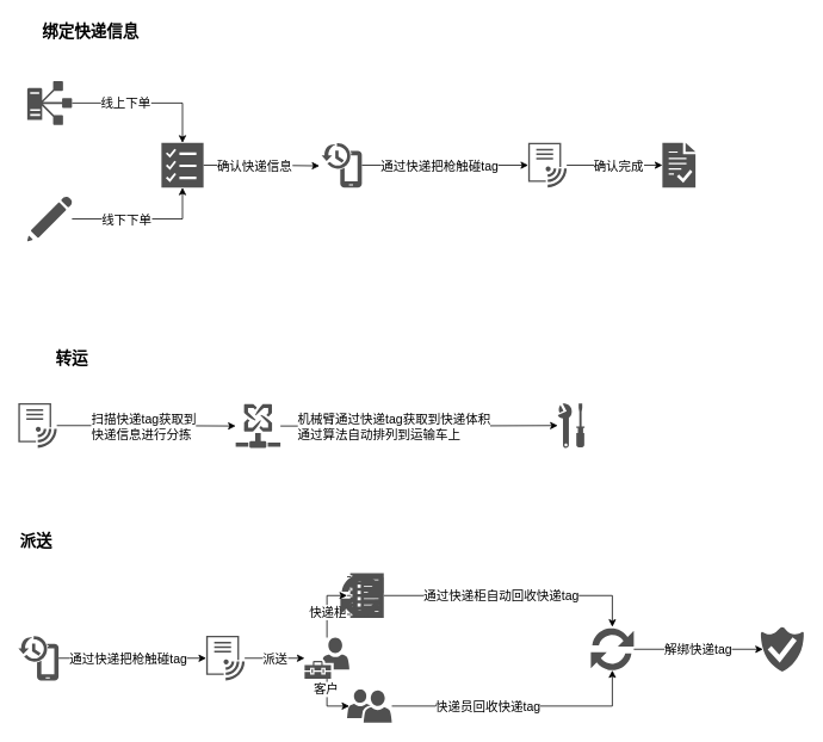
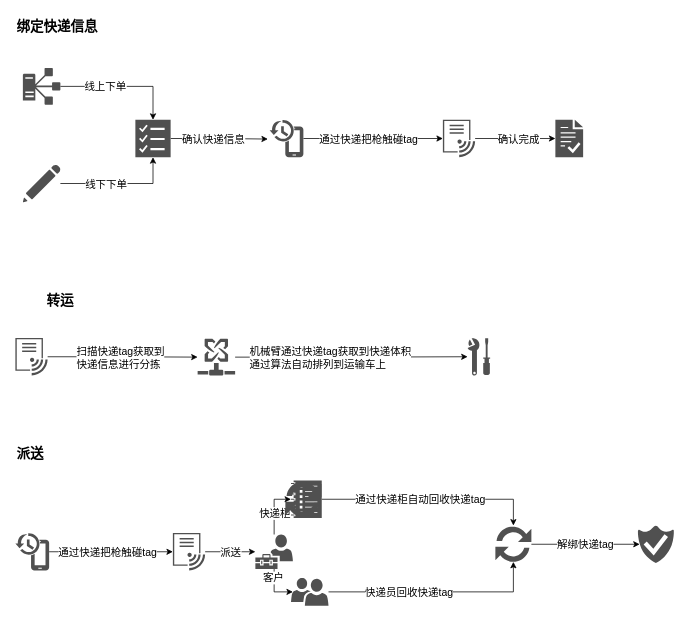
  <mxCell id="0" />
  <mxCell id="1" parent="0" />
- <mxCell id="2" value="&lt;b&gt;&lt;font style=&quot;font-size: 18px;&quot;&gt;绑定快递信息&lt;/font&gt;&lt;/b&gt;" style="text;html=1;strokeColor=none;fillColor=none;align=left;verticalAlign=middle;whiteSpace=wrap;rounded=0;" vertex="1" parent="1"><mxGeometry x="45" y="20" width="110" height="30" as="geometry" /></mxCell>
+ <mxCell id="2" value="&lt;b&gt;&lt;font style=&quot;font-size: 18px;&quot;&gt;绑定快递信息&lt;/font&gt;&lt;/b&gt;" style="text;html=1;strokeColor=none;fillColor=none;align=left;verticalAlign=middle;whiteSpace=wrap;rounded=0;" vertex="1" parent="1"><mxGeometry x="20" y="20" width="110" height="30" as="geometry" /></mxCell>
  <mxCell id="3" value="" style="sketch=0;pointerEvents=1;shadow=0;dashed=0;html=1;strokeColor=none;labelPosition=center;verticalLabelPosition=bottom;verticalAlign=top;align=center;fillColor=#505050;shape=mxgraph.mscae.intune.terms_and_conditions;fontSize=14;" vertex="1" parent="1"><mxGeometry x="740" y="159" width="37" height="50" as="geometry" /></mxCell>
  <mxCell id="4" style="edgeStyle=orthogonalEdgeStyle;rounded=0;orthogonalLoop=1;jettySize=auto;html=1;entryX=-0.052;entryY=0.515;entryDx=0;entryDy=0;entryPerimeter=0;fontSize=14;" edge="1" parent="1" source="6" target="12"><mxGeometry relative="1" as="geometry" /></mxCell>
  <mxCell id="5" value="确认快递信息" style="edgeLabel;html=1;align=center;verticalAlign=middle;resizable=0;points=[];fontSize=14;" vertex="1" connectable="0" parent="4"><mxGeometry x="-0.139" y="2" relative="1" as="geometry"><mxPoint y="2" as="offset" /></mxGeometry></mxCell>
  <mxCell id="6" value="" style="sketch=0;pointerEvents=1;shadow=0;dashed=0;html=1;strokeColor=none;labelPosition=center;verticalLabelPosition=bottom;verticalAlign=top;align=center;fillColor=#505050;shape=mxgraph.mscae.oms.assessments;fontSize=14;" vertex="1" parent="1"><mxGeometry x="180" y="159" width="47" height="50" as="geometry" /></mxCell>
  <mxCell id="7" style="edgeStyle=orthogonalEdgeStyle;rounded=0;orthogonalLoop=1;jettySize=auto;html=1;entryX=0.5;entryY=0;entryDx=0;entryDy=0;entryPerimeter=0;fontSize=14;" edge="1" parent="1" source="9" target="6"><mxGeometry relative="1" as="geometry" /></mxCell>
  <mxCell id="8" value="线上下单" style="edgeLabel;html=1;align=center;verticalAlign=middle;resizable=0;points=[];fontSize=14;" vertex="1" connectable="0" parent="7"><mxGeometry x="-0.297" y="-1" relative="1" as="geometry"><mxPoint y="-1" as="offset" /></mxGeometry></mxCell>
  <mxCell id="9" value="" style="sketch=0;pointerEvents=1;shadow=0;dashed=0;html=1;strokeColor=none;labelPosition=center;verticalLabelPosition=bottom;verticalAlign=top;align=center;fillColor=#505050;shape=mxgraph.mscae.oms.dependency_monitor;fontSize=14;" vertex="1" parent="1"><mxGeometry x="30" y="90" width="50" height="49" as="geometry" /></mxCell>
  <mxCell id="10" style="edgeStyle=orthogonalEdgeStyle;rounded=0;orthogonalLoop=1;jettySize=auto;html=1;entryX=0;entryY=0.5;entryDx=0;entryDy=0;entryPerimeter=0;fontSize=14;" edge="1" parent="1" source="12" target="15"><mxGeometry relative="1" as="geometry" /></mxCell>
  <mxCell id="11" value="通过快递把枪触碰tag" style="edgeLabel;html=1;align=center;verticalAlign=middle;resizable=0;points=[];fontSize=14;" vertex="1" connectable="0" parent="10"><mxGeometry x="-0.162" y="-1" relative="1" as="geometry"><mxPoint x="8" y="-1" as="offset" /></mxGeometry></mxCell>
  <mxCell id="12" value="" style="sketch=0;pointerEvents=1;shadow=0;dashed=0;html=1;strokeColor=none;labelPosition=center;verticalLabelPosition=bottom;verticalAlign=top;align=center;fillColor=#505050;shape=mxgraph.mscae.intune.device_history;fontSize=14;" vertex="1" parent="1"><mxGeometry x="359" y="159" width="45" height="50" as="geometry" /></mxCell>
  <mxCell id="13" style="edgeStyle=orthogonalEdgeStyle;rounded=0;orthogonalLoop=1;jettySize=auto;html=1;entryX=0;entryY=0.5;entryDx=0;entryDy=0;entryPerimeter=0;fontSize=14;" edge="1" parent="1" source="15" target="3"><mxGeometry relative="1" as="geometry" /></mxCell>
  <mxCell id="14" value="确认完成" style="edgeLabel;html=1;align=center;verticalAlign=middle;resizable=0;points=[];fontSize=14;" vertex="1" connectable="0" parent="13"><mxGeometry x="0.236" y="1" relative="1" as="geometry"><mxPoint x="-9" y="1" as="offset" /></mxGeometry></mxCell>
  <mxCell id="15" value="" style="sketch=0;pointerEvents=1;shadow=0;dashed=0;html=1;strokeColor=none;labelPosition=center;verticalLabelPosition=bottom;verticalAlign=top;align=center;fillColor=#505050;shape=mxgraph.mscae.intune.intune_wifi_profiles;fontSize=14;" vertex="1" parent="1"><mxGeometry x="590" y="159" width="43" height="50" as="geometry" /></mxCell>
  <mxCell id="16" style="edgeStyle=orthogonalEdgeStyle;rounded=0;orthogonalLoop=1;jettySize=auto;html=1;entryX=0.5;entryY=1;entryDx=0;entryDy=0;entryPerimeter=0;fontSize=14;" edge="1" parent="1" source="18" target="6"><mxGeometry relative="1" as="geometry" /></mxCell>
  <mxCell id="17" value="线下下单" style="edgeLabel;html=1;align=center;verticalAlign=middle;resizable=0;points=[];fontSize=14;" vertex="1" connectable="0" parent="16"><mxGeometry x="-0.349" y="-2" relative="1" as="geometry"><mxPoint x="8" y="-2" as="offset" /></mxGeometry></mxCell>
  <mxCell id="18" value="" style="sketch=0;pointerEvents=1;shadow=0;dashed=0;html=1;strokeColor=none;labelPosition=center;verticalLabelPosition=bottom;verticalAlign=top;align=center;fillColor=#505050;shape=mxgraph.mscae.intune.subscription_portal;fontSize=14;" vertex="1" parent="1"><mxGeometry x="30" y="219" width="50" height="50" as="geometry" /></mxCell>
  <mxCell id="19" value="&lt;span style=&quot;font-size: 18px;&quot;&gt;&lt;b&gt;转运&lt;/b&gt;&lt;/span&gt;" style="text;html=1;strokeColor=none;fillColor=none;align=left;verticalAlign=middle;whiteSpace=wrap;rounded=0;" vertex="1" parent="1"><mxGeometry x="60" y="385" width="140" height="30" as="geometry" /></mxCell>
  <mxCell id="20" style="edgeStyle=orthogonalEdgeStyle;rounded=0;orthogonalLoop=1;jettySize=auto;html=1;entryX=0;entryY=0.5;entryDx=0;entryDy=0;entryPerimeter=0;fontSize=14;" edge="1" parent="1" source="22" target="25"><mxGeometry relative="1" as="geometry" /></mxCell>
  <mxCell id="21" value="通过快递把枪触碰tag" style="edgeLabel;html=1;align=center;verticalAlign=middle;resizable=0;points=[];fontSize=14;" vertex="1" connectable="0" parent="20"><mxGeometry x="-0.162" y="-1" relative="1" as="geometry"><mxPoint x="8" y="-1" as="offset" /></mxGeometry></mxCell>
  <mxCell id="22" value="" style="sketch=0;pointerEvents=1;shadow=0;dashed=0;html=1;strokeColor=none;labelPosition=center;verticalLabelPosition=bottom;verticalAlign=top;align=center;fillColor=#505050;shape=mxgraph.mscae.intune.device_history;fontSize=14;" vertex="1" parent="1"><mxGeometry x="20" y="710" width="45" height="50" as="geometry" /></mxCell>
  <mxCell id="23" value="" style="edgeStyle=orthogonalEdgeStyle;rounded=0;orthogonalLoop=1;jettySize=auto;html=1;fontSize=14;" edge="1" parent="1" source="25" target="34"><mxGeometry relative="1" as="geometry" /></mxCell>
  <mxCell id="24" value="派送" style="edgeLabel;html=1;align=center;verticalAlign=middle;resizable=0;points=[];fontSize=14;" vertex="1" connectable="0" parent="23"><mxGeometry x="-0.016" y="3" relative="1" as="geometry"><mxPoint y="3" as="offset" /></mxGeometry></mxCell>
  <mxCell id="25" value="" style="sketch=0;pointerEvents=1;shadow=0;dashed=0;html=1;strokeColor=none;labelPosition=center;verticalLabelPosition=bottom;verticalAlign=top;align=center;fillColor=#505050;shape=mxgraph.mscae.intune.intune_wifi_profiles;fontSize=14;" vertex="1" parent="1"><mxGeometry x="230" y="710" width="43" height="50" as="geometry" /></mxCell>
  <mxCell id="26" value="&lt;span style=&quot;font-size: 18px;&quot;&gt;&lt;b&gt;派送&lt;/b&gt;&lt;/span&gt;" style="text;html=1;strokeColor=none;fillColor=none;align=left;verticalAlign=middle;whiteSpace=wrap;rounded=0;" vertex="1" parent="1"><mxGeometry x="20" y="590" width="140" height="30" as="geometry" /></mxCell>
  <mxCell id="27" style="edgeStyle=orthogonalEdgeStyle;rounded=0;orthogonalLoop=1;jettySize=auto;html=1;fontSize=14;" edge="1" parent="1" source="29" target="42"><mxGeometry relative="1" as="geometry" /></mxCell>
  <mxCell id="28" value="通过快递柜自动回收快递tag" style="edgeLabel;html=1;align=center;verticalAlign=middle;resizable=0;points=[];fontSize=14;" vertex="1" connectable="0" parent="27"><mxGeometry x="-0.288" y="1" relative="1" as="geometry"><mxPoint x="28" y="1" as="offset" /></mxGeometry></mxCell>
  <mxCell id="29" value="" style="sketch=0;pointerEvents=1;shadow=0;dashed=0;html=1;strokeColor=none;labelPosition=center;verticalLabelPosition=bottom;verticalAlign=top;align=center;fillColor=#505050;shape=mxgraph.mscae.oms.log_management;fontSize=18;" vertex="1" parent="1"><mxGeometry x="387.5" y="640" width="41" height="50" as="geometry" /></mxCell>
  <mxCell id="30" style="edgeStyle=orthogonalEdgeStyle;rounded=0;orthogonalLoop=1;jettySize=auto;html=1;entryX=0;entryY=0.5;entryDx=0;entryDy=0;entryPerimeter=0;fontSize=14;" edge="1" parent="1" source="34" target="29"><mxGeometry relative="1" as="geometry" /></mxCell>
  <mxCell id="31" value="快递柜" style="edgeLabel;html=1;align=center;verticalAlign=middle;resizable=0;points=[];fontSize=14;" vertex="1" connectable="0" parent="30"><mxGeometry x="-0.154" relative="1" as="geometry"><mxPoint as="offset" /></mxGeometry></mxCell>
  <mxCell id="32" style="edgeStyle=orthogonalEdgeStyle;rounded=0;orthogonalLoop=1;jettySize=auto;html=1;entryX=0.05;entryY=0.5;entryDx=0;entryDy=0;entryPerimeter=0;fontSize=14;" edge="1" parent="1" source="34" target="37"><mxGeometry relative="1" as="geometry"><Array as="points"><mxPoint x="365" y="789" /><mxPoint x="390" y="789" /></Array></mxGeometry></mxCell>
  <mxCell id="33" value="客户" style="edgeLabel;html=1;align=center;verticalAlign=middle;resizable=0;points=[];fontSize=14;" vertex="1" connectable="0" parent="32"><mxGeometry x="-0.611" y="-2" relative="1" as="geometry"><mxPoint as="offset" /></mxGeometry></mxCell>
  <mxCell id="34" value="" style="sketch=0;pointerEvents=1;shadow=0;dashed=0;html=1;strokeColor=none;labelPosition=center;verticalLabelPosition=bottom;verticalAlign=top;align=center;fillColor=#505050;shape=mxgraph.mscae.intune.user_management;fontSize=18;" vertex="1" parent="1"><mxGeometry x="340" y="712" width="50" height="46" as="geometry" /></mxCell>
  <mxCell id="35" style="edgeStyle=orthogonalEdgeStyle;rounded=0;orthogonalLoop=1;jettySize=auto;html=1;entryX=0.5;entryY=0.97;entryDx=0;entryDy=0;entryPerimeter=0;fontSize=14;" edge="1" parent="1" source="37" target="42"><mxGeometry relative="1" as="geometry" /></mxCell>
  <mxCell id="36" value="快递员回收快递tag" style="edgeLabel;html=1;align=center;verticalAlign=middle;resizable=0;points=[];fontSize=14;" vertex="1" connectable="0" parent="35"><mxGeometry x="-0.385" y="2" relative="1" as="geometry"><mxPoint x="19" y="2" as="offset" /></mxGeometry></mxCell>
  <mxCell id="37" value="" style="sketch=0;pointerEvents=1;shadow=0;dashed=0;html=1;strokeColor=none;labelPosition=center;verticalLabelPosition=bottom;verticalAlign=top;align=center;fillColor=#505050;shape=mxgraph.mscae.intune.user_group;fontSize=18;" vertex="1" parent="1"><mxGeometry x="387.5" y="770" width="50" height="37" as="geometry" /></mxCell>
  <mxCell id="38" value="" style="edgeStyle=orthogonalEdgeStyle;rounded=0;orthogonalLoop=1;jettySize=auto;html=1;fontSize=14;" edge="1" parent="1" source="40" target="48"><mxGeometry relative="1" as="geometry" /></mxCell>
  <mxCell id="39" value="机械臂通过快递tag获取到快递体积&lt;br&gt;&lt;div style=&quot;text-align: left;&quot;&gt;通过算法自动排列到运输车上&lt;/div&gt;" style="edgeLabel;html=1;align=center;verticalAlign=middle;resizable=0;points=[];fontSize=14;" vertex="1" connectable="0" parent="38"><mxGeometry x="-0.187" relative="1" as="geometry"><mxPoint as="offset" /></mxGeometry></mxCell>
  <mxCell id="40" value="" style="sketch=0;pointerEvents=1;shadow=0;dashed=0;html=1;strokeColor=none;labelPosition=center;verticalLabelPosition=bottom;verticalAlign=top;align=center;fillColor=#505050;shape=mxgraph.mscae.intune.exchange_connector;fontSize=14;" vertex="1" parent="1"><mxGeometry x="263" y="451" width="50" height="49" as="geometry" /></mxCell>
  <mxCell id="41" value="解绑快递tag" style="edgeStyle=orthogonalEdgeStyle;rounded=0;orthogonalLoop=1;jettySize=auto;html=1;entryX=0.05;entryY=0.5;entryDx=0;entryDy=0;entryPerimeter=0;fontSize=14;" edge="1" parent="1" source="42" target="44"><mxGeometry relative="1" as="geometry" /></mxCell>
  <mxCell id="42" value="" style="sketch=0;pointerEvents=1;shadow=0;dashed=0;html=1;strokeColor=none;labelPosition=center;verticalLabelPosition=bottom;verticalAlign=top;align=center;fillColor=#505050;shape=mxgraph.mscae.intune.update;fontSize=14;" vertex="1" parent="1"><mxGeometry x="660" y="700" width="48" height="50" as="geometry" /></mxCell>
  <mxCell id="43" value="" style="sketch=0;pointerEvents=1;shadow=0;dashed=0;html=1;strokeColor=none;labelPosition=center;verticalLabelPosition=bottom;verticalAlign=top;align=center;fillColor=#505050;shape=mxgraph.mscae.intune.update;fontSize=14;" vertex="1" parent="1"><mxGeometry x="380" y="640" width="48" height="50" as="geometry" /></mxCell>
  <mxCell id="44" value="" style="sketch=0;pointerEvents=1;shadow=0;dashed=0;html=1;strokeColor=none;labelPosition=center;verticalLabelPosition=bottom;verticalAlign=top;align=center;fillColor=#505050;shape=mxgraph.mscae.intune.end_protection;fontSize=14;" vertex="1" parent="1"><mxGeometry x="850" y="700" width="48" height="50" as="geometry" /></mxCell>
  <mxCell id="45" value="" style="edgeStyle=orthogonalEdgeStyle;rounded=0;orthogonalLoop=1;jettySize=auto;html=1;fontSize=14;" edge="1" parent="1" source="47" target="40"><mxGeometry relative="1" as="geometry" /></mxCell>
  <mxCell id="46" value="扫描快递tag获取到&lt;br&gt;快递信息进行分拣" style="edgeLabel;html=1;align=left;verticalAlign=middle;resizable=0;points=[];fontSize=14;" vertex="1" connectable="0" parent="45"><mxGeometry x="-0.154" relative="1" as="geometry"><mxPoint x="-48" as="offset" /></mxGeometry></mxCell>
  <mxCell id="47" value="" style="sketch=0;pointerEvents=1;shadow=0;dashed=0;html=1;strokeColor=none;labelPosition=center;verticalLabelPosition=bottom;verticalAlign=top;align=center;fillColor=#505050;shape=mxgraph.mscae.intune.intune_wifi_profiles;fontSize=14;" vertex="1" parent="1"><mxGeometry x="20" y="450" width="43" height="50" as="geometry" /></mxCell>
  <mxCell id="48" value="" style="sketch=0;pointerEvents=1;shadow=0;dashed=0;html=1;strokeColor=none;labelPosition=center;verticalLabelPosition=bottom;verticalAlign=top;align=center;fillColor=#505050;shape=mxgraph.mscae.intune.administration;fontSize=14;" vertex="1" parent="1"><mxGeometry x="623" y="450" width="30" height="50" as="geometry" /></mxCell>
